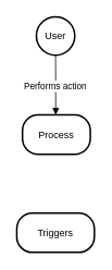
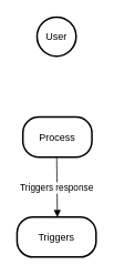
  <mxCell id="0" />
  <mxCell id="1" parent="0" />
  <mxCell id="2" value="User" style="ellipse;aspect=fixed;strokeWidth=2;whiteSpace=wrap;" vertex="1" parent="1"><mxGeometry x="44" y="20" width="47" height="47" as="geometry" /></mxCell>
  <mxCell id="3" value="Process" style="rounded=1;arcSize=40;strokeWidth=2" vertex="1" parent="1"><mxGeometry x="27" y="140" width="83" height="48" as="geometry" /></mxCell>
  <mxCell id="4" value="Triggers" style="rounded=1;arcSize=40;strokeWidth=2" vertex="1" parent="1"><mxGeometry x="20" y="260" width="95" height="48" as="geometry" /></mxCell>
- <mxCell id="5" value="Performs action" style="curved=1;startArrow=none;endArrow=block;exitX=0.51;exitY=1.01;entryX=0.49;entryY=-0.01;" edge="1" parent="1" source="2" target="3"><mxGeometry relative="1" as="geometry"><Array as="points" /></mxGeometry></mxCell>
+ <mxCell id="6" value="Triggers response" style="curved=1;startArrow=none;endArrow=block;exitX=0.49;exitY=1;entryX=0.51;entryY=0.01;" edge="1" parent="1" source="3" target="4"><mxGeometry relative="1" as="geometry"><Array as="points" /></mxGeometry></mxCell>
